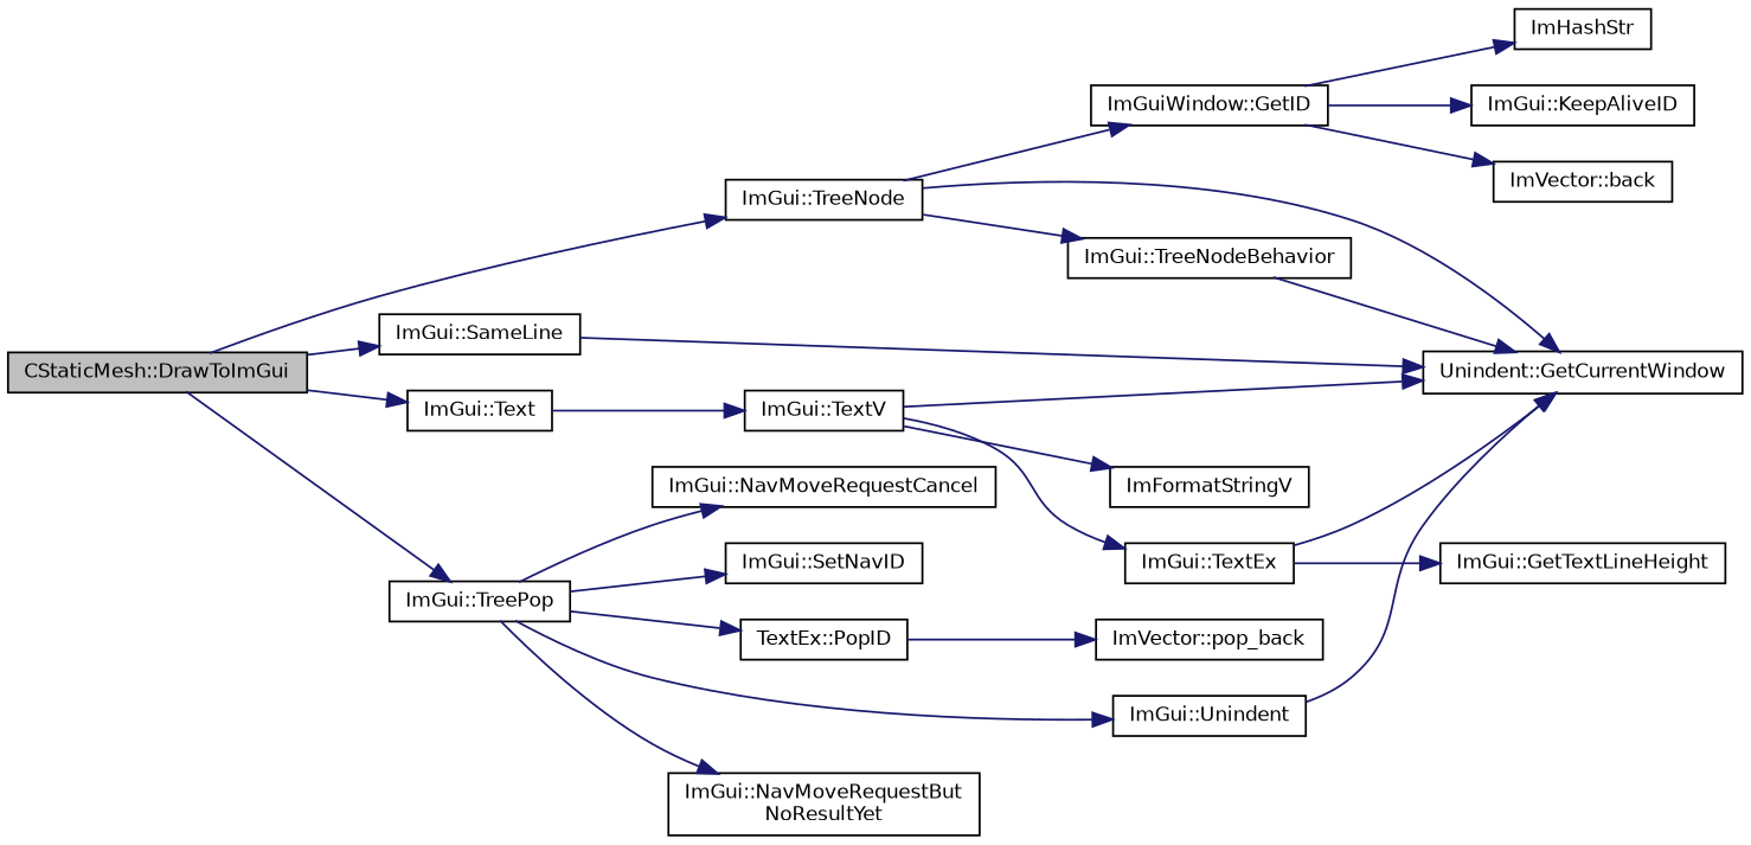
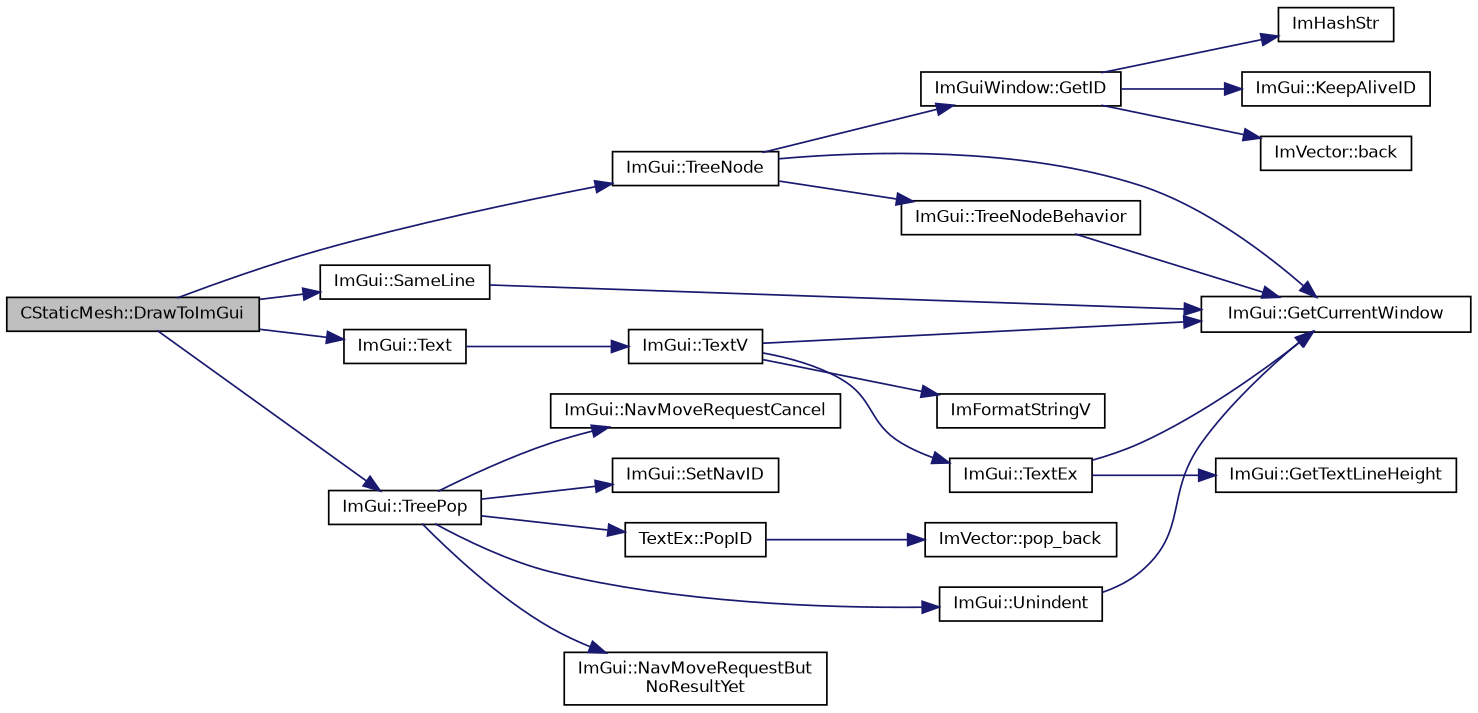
  digraph {
    rankdir=LR
    node [color=black fillcolor=white fontname=Helvetica fontsize=10 shape=record style=filled]
    edge [color=midnightblue fontname=Helvetica fontsize=10 labelfontname=Helvetica labelfontsize=10 style=solid]
    n1 [fillcolor=grey75 fontcolor=black height=0.2 label="CStaticMesh::DrawToImGui" width=0.4]
    n2 [height=0.2 label="ImGui::SameLine" width=0.4]
    n3 [height=0.2 label="ImGui::Text" width=0.4]
    n4 [height=0.2 label="ImGui::TreeNode" width=0.4]
    n5 [height=0.2 label="ImGui::TreePop" width=0.4]
-   n6 [height=0.2 label="Unindent::GetCurrentWindow" width=0.4]
+   n6 [height=0.2 label="ImGui::GetCurrentWindow" width=0.4]
    n7 [height=0.2 label="ImGui::TextV" width=0.4]
    n8 [height=0.2 label="ImGuiWindow::GetID" width=0.4]
    n9 [height=0.2 label="ImGui::TreeNodeBehavior" width=0.4]
    n10 [height=0.2 label="ImGui::NavMoveRequestBut\lNoResultYet" width=0.4]
    n11 [height=0.2 label="ImGui::NavMoveRequestCancel" width=0.4]
    n12 [height=0.2 label="TextEx::PopID" width=0.4]
    n13 [height=0.2 label="ImGui::SetNavID" width=0.4]
    n14 [height=0.2 label="ImGui::Unindent" width=0.4]
    n15 [height=0.2 label=ImFormatStringV width=0.4]
    n16 [height=0.2 label="ImGui::TextEx" width=0.4]
    n17 [height=0.2 label="ImGui::GetTextLineHeight" width=0.4]
    n18 [height=0.2 label="ImVector::back" width=0.4]
    n19 [height=0.2 label=ImHashStr width=0.4]
    n20 [height=0.2 label="ImGui::KeepAliveID" width=0.4]
    n21 [height=0.2 label="ImVector::pop_back" width=0.4]
    n1 -> n2
    n1 -> n3
    n1 -> n4
    n1 -> n5
    n2 -> n6
    n3 -> n7
    n4 -> n6
    n4 -> n8
    n4 -> n9
    n5 -> n10
    n5 -> n11
    n5 -> n12
    n5 -> n13
    n5 -> n14
    n7 -> n6
    n7 -> n15
    n7 -> n16
    n8 -> n18
    n8 -> n19
    n8 -> n20
    n9 -> n6
    n12 -> n21
    n14 -> n6
    n16 -> n6
    n16 -> n17
  }
